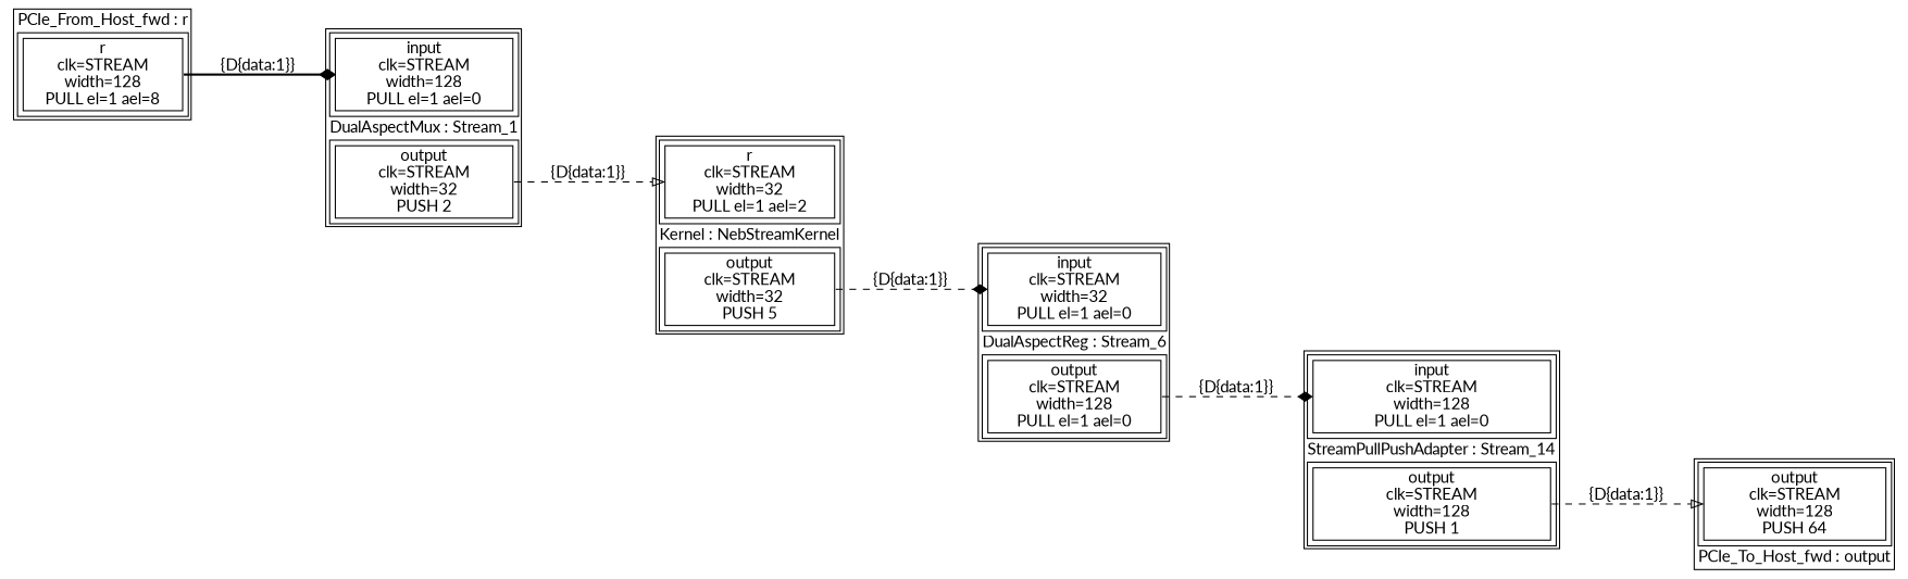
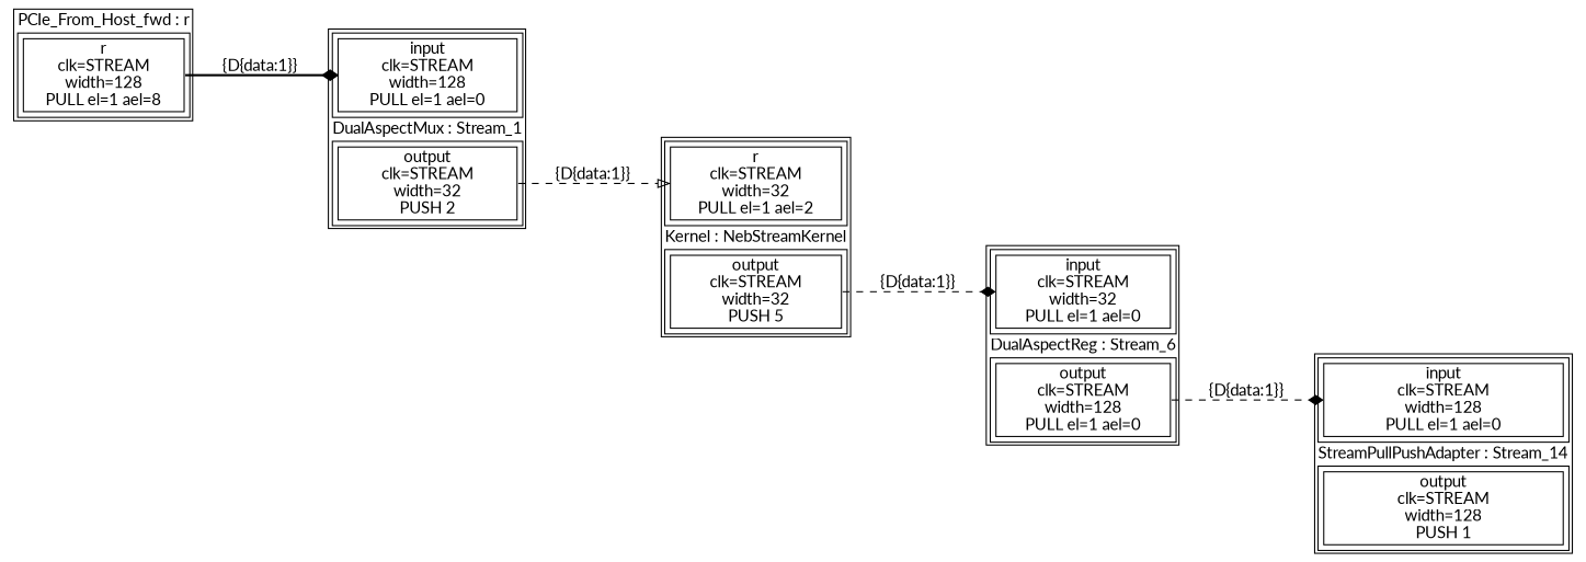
  digraph {
    rankdir=LR
    fontname=Lato
    node [shape=plaintext fontname=Lato]
    edge [headport=input tailport=output style=dashed arrowhead=diamond fontname=Lato]
    n1 [label=<<TABLE  BORDER="1" CELLPADDING="1" CELLSPACING="1"><TR><TD BGCOLOR="white" BORDER="0" PORT="inputs" ROWSPAN="1" COLSPAN="1"><TABLE  BORDER="1" CELLPADDING="1" CELLSPACING="4"><TR><TD BGCOLOR="white" BORDER="1" PORT="r" ROWSPAN="1" COLSPAN="1">r<BR/>clk=STREAM<BR/>width=32<BR/>PULL el=1 ael=2</TD></TR></TABLE></TD></TR><TR><TD BGCOLOR="white" BORDER="0" PORT="node_info" ROWSPAN="1" COLSPAN="1">Kernel : NebStreamKernel</TD></TR><TR><TD BGCOLOR="white" BORDER="0" PORT="outputs" ROWSPAN="1" COLSPAN="1"><TABLE  BORDER="1" CELLPADDING="1" CELLSPACING="4"><TR><TD BGCOLOR="white" BORDER="1" PORT="output" ROWSPAN="1" COLSPAN="1">output<BR/>clk=STREAM<BR/>width=32<BR/>PUSH 5</TD></TR></TABLE></TD></TR></TABLE>>]
    n2 [label=<<TABLE  BORDER="1" CELLPADDING="1" CELLSPACING="1"><TR><TD BGCOLOR="white" BORDER="0" PORT="inputs" ROWSPAN="1" COLSPAN="1"><TABLE  BORDER="1" CELLPADDING="1" CELLSPACING="4"><TR><TD BGCOLOR="white" BORDER="1" PORT="input" ROWSPAN="1" COLSPAN="1">input<BR/>clk=STREAM<BR/>width=32<BR/>PULL el=1 ael=0</TD></TR></TABLE></TD></TR><TR><TD BGCOLOR="white" BORDER="0" PORT="node_info" ROWSPAN="1" COLSPAN="1">DualAspectReg : Stream_6</TD></TR><TR><TD BGCOLOR="white" BORDER="0" PORT="outputs" ROWSPAN="1" COLSPAN="1"><TABLE  BORDER="1" CELLPADDING="1" CELLSPACING="4"><TR><TD BGCOLOR="white" BORDER="1" PORT="output" ROWSPAN="1" COLSPAN="1">output<BR/>clk=STREAM<BR/>width=128<BR/>PULL el=1 ael=0</TD></TR></TABLE></TD></TR></TABLE>>]
    n3 [label=<<TABLE  BORDER="1" CELLPADDING="1" CELLSPACING="1"><TR><TD BGCOLOR="white" BORDER="0" PORT="node_info" ROWSPAN="1" COLSPAN="1">PCIe_From_Host_fwd : r</TD></TR><TR><TD BGCOLOR="white" BORDER="0" PORT="outputs" ROWSPAN="1" COLSPAN="1"><TABLE  BORDER="1" CELLPADDING="1" CELLSPACING="4"><TR><TD BGCOLOR="white" BORDER="1" PORT="r" ROWSPAN="1" COLSPAN="1">r<BR/>clk=STREAM<BR/>width=128<BR/>PULL el=1 ael=8</TD></TR></TABLE></TD></TR></TABLE>>]
    n4 [label=<<TABLE  BORDER="1" CELLPADDING="1" CELLSPACING="1"><TR><TD BGCOLOR="white" BORDER="0" PORT="inputs" ROWSPAN="1" COLSPAN="1"><TABLE  BORDER="1" CELLPADDING="1" CELLSPACING="4"><TR><TD BGCOLOR="white" BORDER="1" PORT="input" ROWSPAN="1" COLSPAN="1">input<BR/>clk=STREAM<BR/>width=128<BR/>PULL el=1 ael=0</TD></TR></TABLE></TD></TR><TR><TD BGCOLOR="white" BORDER="0" PORT="node_info" ROWSPAN="1" COLSPAN="1">DualAspectMux : Stream_1</TD></TR><TR><TD BGCOLOR="white" BORDER="0" PORT="outputs" ROWSPAN="1" COLSPAN="1"><TABLE  BORDER="1" CELLPADDING="1" CELLSPACING="4"><TR><TD BGCOLOR="white" BORDER="1" PORT="output" ROWSPAN="1" COLSPAN="1">output<BR/>clk=STREAM<BR/>width=32<BR/>PUSH 2</TD></TR></TABLE></TD></TR></TABLE>>]
-   n5 [label=<<TABLE  BORDER="1" CELLPADDING="1" CELLSPACING="1"><TR><TD BGCOLOR="white" BORDER="0" PORT="inputs" ROWSPAN="1" COLSPAN="1"><TABLE  BORDER="1" CELLPADDING="1" CELLSPACING="4"><TR><TD BGCOLOR="white" BORDER="1" PORT="output" ROWSPAN="1" COLSPAN="1">output<BR/>clk=STREAM<BR/>width=128<BR/>PUSH 64</TD></TR></TABLE></TD></TR><TR><TD BGCOLOR="white" BORDER="0" PORT="node_info" ROWSPAN="1" COLSPAN="1">PCIe_To_Host_fwd : output</TD></TR></TABLE>>]
    n6 [label=<<TABLE  BORDER="1" CELLPADDING="1" CELLSPACING="1"><TR><TD BGCOLOR="white" BORDER="0" PORT="inputs" ROWSPAN="1" COLSPAN="1"><TABLE  BORDER="1" CELLPADDING="1" CELLSPACING="4"><TR><TD BGCOLOR="white" BORDER="1" PORT="input" ROWSPAN="1" COLSPAN="1">input<BR/>clk=STREAM<BR/>width=128<BR/>PULL el=1 ael=0</TD></TR></TABLE></TD></TR><TR><TD BGCOLOR="white" BORDER="0" PORT="node_info" ROWSPAN="1" COLSPAN="1">StreamPullPushAdapter : Stream_14</TD></TR><TR><TD BGCOLOR="white" BORDER="0" PORT="outputs" ROWSPAN="1" COLSPAN="1"><TABLE  BORDER="1" CELLPADDING="1" CELLSPACING="4"><TR><TD BGCOLOR="white" BORDER="1" PORT="output" ROWSPAN="1" COLSPAN="1">output<BR/>clk=STREAM<BR/>width=128<BR/>PUSH 1</TD></TR></TABLE></TD></TR></TABLE>>]
    n1 -> n2 [label="{D{data:1}}"]
    n2 -> n6 [label="{D{data:1}}"]
    n3 -> n4 [label="{D{data:1}}" tailport=r style=bold]
    n4 -> n1 [headport=r label="{D{data:1}}" arrowhead=onormal]
-   n6 -> n5 [headport=output label="{D{data:1}}" arrowhead=onormal]
  }
